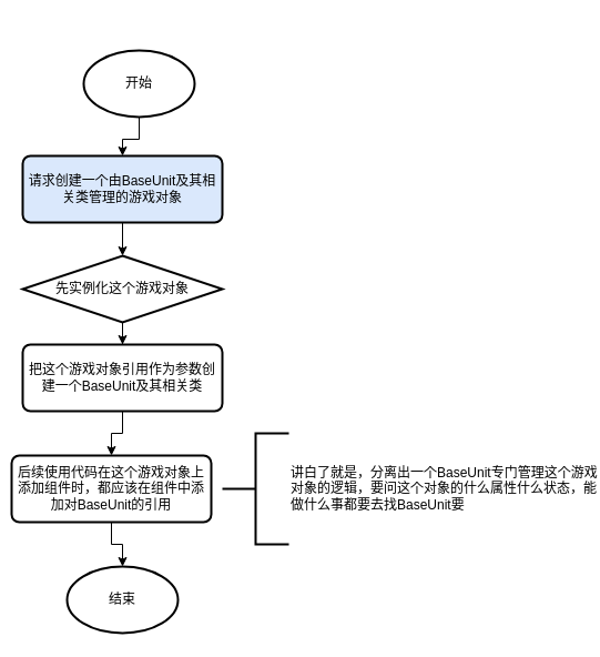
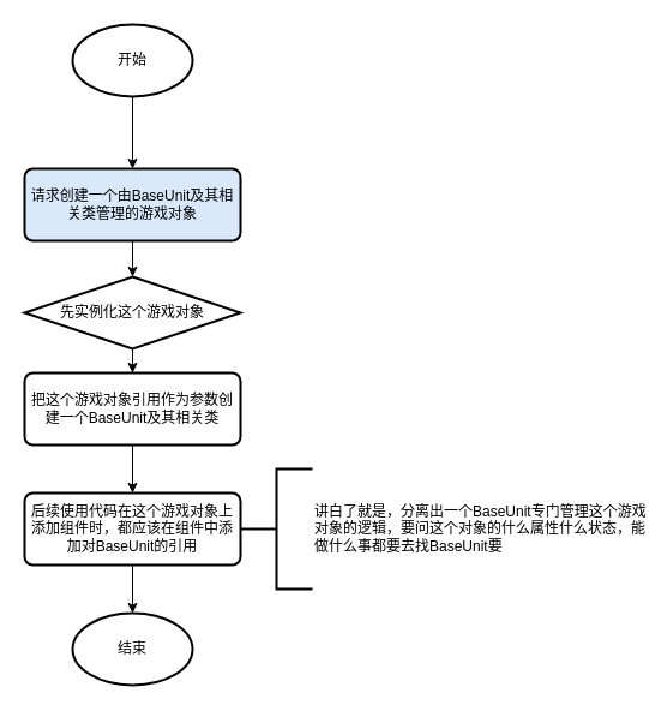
  <mxCell id="0" />
  <mxCell id="1" parent="0" />
  <mxCell id="2" style="edgeStyle=orthogonalEdgeStyle;rounded=0;orthogonalLoop=1;jettySize=auto;html=1;entryX=0.5;entryY=0;entryDx=0;entryDy=0;" edge="1" parent="1" source="3" target="6"><mxGeometry relative="1" as="geometry" /></mxCell>
- <mxCell id="3" value="开始" style="strokeWidth=2;html=1;shape=mxgraph.flowchart.start_1;whiteSpace=wrap;" vertex="1" parent="1"><mxGeometry x="75" y="45" width="100" height="60" as="geometry" /></mxCell>
+ <mxCell id="3" value="开始" style="strokeWidth=2;html=1;shape=mxgraph.flowchart.start_1;whiteSpace=wrap;" vertex="1" parent="1"><mxGeometry x="60" y="20" width="100" height="60" as="geometry" /></mxCell>
  <mxCell id="4" value="结束" style="strokeWidth=2;html=1;shape=mxgraph.flowchart.start_1;whiteSpace=wrap;" vertex="1" parent="1"><mxGeometry x="60" y="510" width="100" height="60" as="geometry" /></mxCell>
  <mxCell id="5" style="edgeStyle=orthogonalEdgeStyle;rounded=0;orthogonalLoop=1;jettySize=auto;html=1;" edge="1" parent="1" source="6" target="8"><mxGeometry relative="1" as="geometry" /></mxCell>
  <mxCell id="6" value="请求创建一个由BaseUnit及其相关类管理的游戏对象" style="rounded=1;whiteSpace=wrap;html=1;absoluteArcSize=1;arcSize=14;strokeWidth=2;fillColor=#dae8fc;" vertex="1" parent="1"><mxGeometry x="20" y="140" width="180" height="60" as="geometry" /></mxCell>
  <mxCell id="7" style="edgeStyle=orthogonalEdgeStyle;rounded=0;orthogonalLoop=1;jettySize=auto;html=1;" edge="1" parent="1" source="8" target="10"><mxGeometry relative="1" as="geometry" /></mxCell>
  <mxCell id="8" value="先实例化这个游戏对象" style="rhombus;whiteSpace=wrap;html=1;absoluteArcSize=1;arcSize=14;strokeWidth=2;" vertex="1" parent="1"><mxGeometry x="20" y="230" width="180" height="60" as="geometry" /></mxCell>
  <mxCell id="9" style="edgeStyle=orthogonalEdgeStyle;rounded=0;orthogonalLoop=1;jettySize=auto;html=1;" edge="1" parent="1" source="10" target="12"><mxGeometry relative="1" as="geometry" /></mxCell>
  <mxCell id="10" value="把这个游戏对象引用作为参数创建一个BaseUnit及其相关类" style="rounded=1;whiteSpace=wrap;html=1;absoluteArcSize=1;arcSize=14;strokeWidth=2;" vertex="1" parent="1"><mxGeometry x="20" y="310" width="180" height="60" as="geometry" /></mxCell>
  <mxCell id="11" style="edgeStyle=orthogonalEdgeStyle;rounded=0;orthogonalLoop=1;jettySize=auto;html=1;entryX=0.5;entryY=0;entryDx=0;entryDy=0;entryPerimeter=0;" edge="1" parent="1" source="12" target="4"><mxGeometry relative="1" as="geometry" /></mxCell>
- <mxCell id="12" value="后续使用代码在这个游戏对象上添加组件时，都应该在组件中添加对BaseUnit的引用" style="rounded=1;whiteSpace=wrap;html=1;absoluteArcSize=1;arcSize=14;strokeWidth=2;" vertex="1" parent="1"><mxGeometry x="10" y="410" width="180" height="60" as="geometry" /></mxCell>
+ <mxCell id="12" value="后续使用代码在这个游戏对象上添加组件时，都应该在组件中添加对BaseUnit的引用" style="rounded=1;whiteSpace=wrap;html=1;absoluteArcSize=1;arcSize=14;strokeWidth=2;" vertex="1" parent="1"><mxGeometry x="20" y="410" width="180" height="60" as="geometry" /></mxCell>
  <mxCell id="13" value="讲白了就是，分离出一个BaseUnit专门管理这个游戏&lt;br&gt;对象的逻辑，要问这个对象的什么属性什么状态，能&lt;br&gt;做什么事都要去找BaseUnit要" style="strokeWidth=2;html=1;shape=mxgraph.flowchart.annotation_2;align=left;labelPosition=right;pointerEvents=1;" vertex="1" parent="1"><mxGeometry x="200" y="390" width="60" height="100" as="geometry" /></mxCell>
